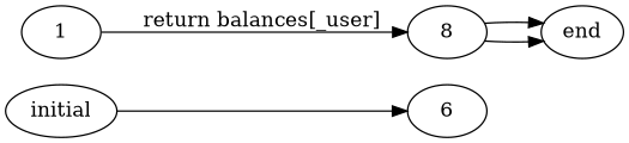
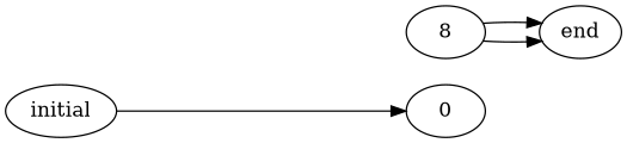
  digraph {
    rankdir=LR
    initial
-   0 [label=6]
+   0
    n3 [label=8]
-   1
    end
    initial -> 0
    n3 -> end
    n3 -> end
-   1 -> n3 [label="return balances[_user]"]
  }
